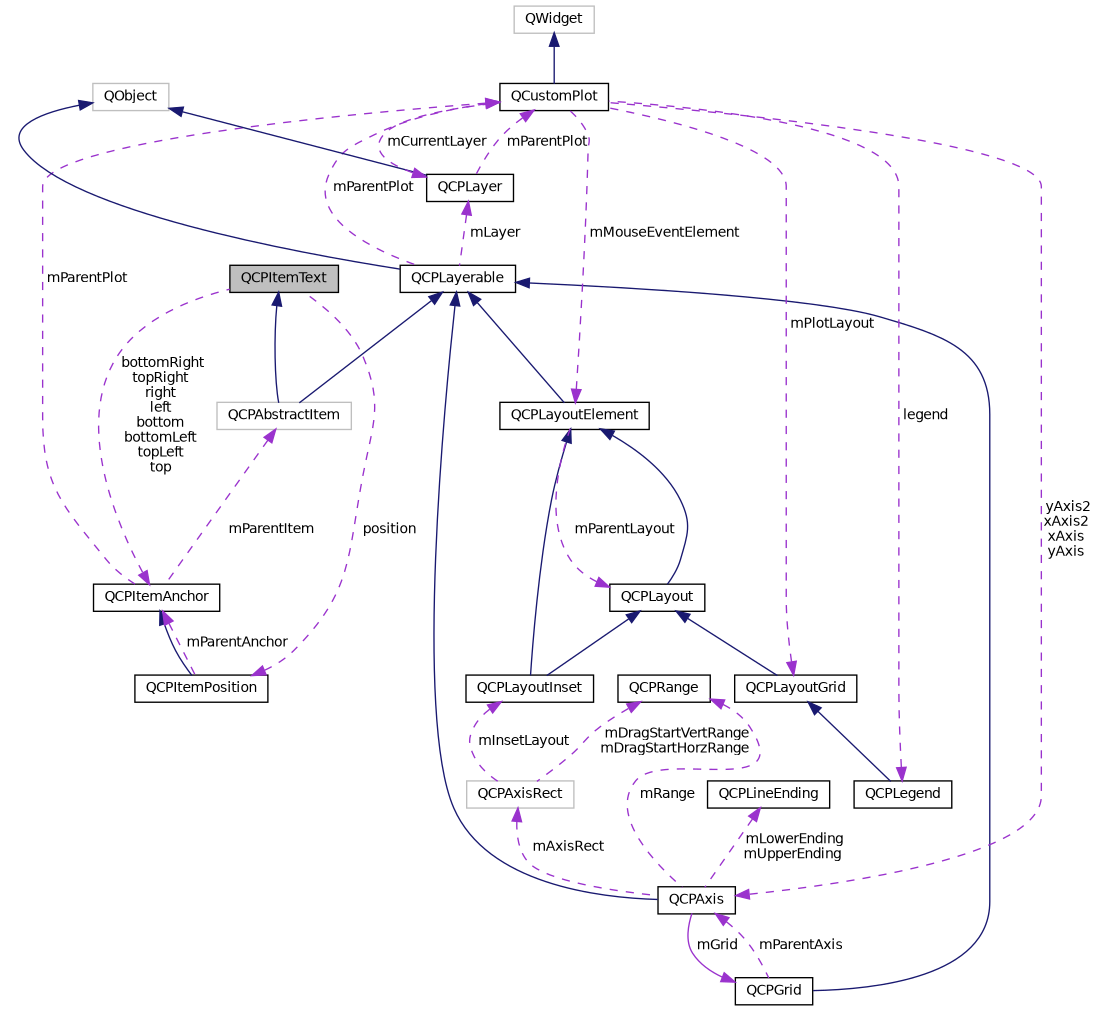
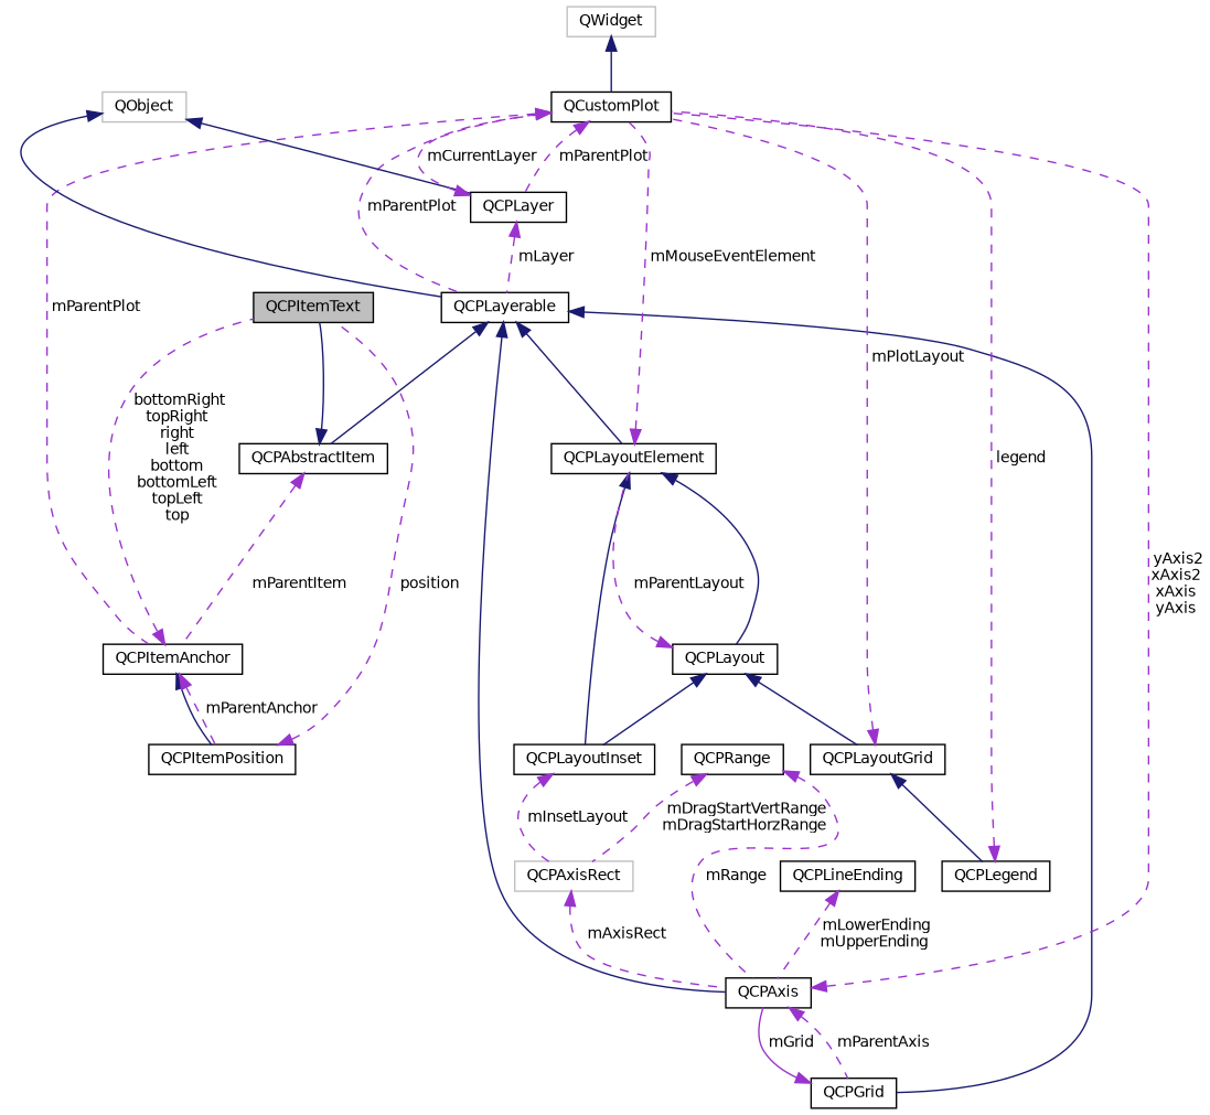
  digraph {
    node [color=black fillcolor=white fontname=Helvetica fontsize=10 shape=record style=filled]
    edge [color=darkorchid3 dir=back fontname=Helvetica fontsize=10 labelfontname=Helvetica labelfontsize=10 style=dashed]
    n1 [fillcolor=grey75 fontcolor=black height=0.2 label=QCPItemText width=0.4]
-   n2 [color=grey75 height=0.2 label=QCPAbstractItem width=0.4]
+   n2 [height=0.2 label=QCPAbstractItem width=0.4]
    n3 [height=0.2 label=QCPItemAnchor width=0.4]
    n4 [height=0.2 label=QCPItemPosition width=0.4]
    n5 [height=0.2 label=QCPLayerable width=0.4]
    n6 [height=0.2 label=QCPLayoutElement width=0.4]
    n7 [height=0.2 label=QCPAxis width=0.4]
    n8 [height=0.2 label=QCPGrid width=0.4]
    n9 [height=0.2 label=QCustomPlot width=0.4]
    n10 [height=0.2 label=QCPLayout width=0.4]
    n11 [height=0.2 label=QCPLayoutInset width=0.4]
    n12 [color=grey75 height=0.2 label=QObject width=0.4]
    n13 [height=0.2 label=QCPLayer width=0.4]
    n14 [color=grey75 height=0.2 label=QWidget width=0.4]
    n15 [height=0.2 label=QCPLayoutGrid width=0.4]
    n16 [height=0.2 label=QCPLegend width=0.4]
    n17 [color=grey75 height=0.2 label=QCPAxisRect width=0.4]
    n18 [height=0.2 label=QCPRange width=0.4]
    n19 [height=0.2 label=QCPLineEnding width=0.4]
-   n1 -> n2 [color=midnightblue style=solid]
+   n2 -> n1 [color=midnightblue style=solid]
    n2 -> n3 [label=" mParentItem"]
    n3 -> n1 [label=" bottomRight\ntopRight\nright\nleft\nbottom\nbottomLeft\ntopLeft\ntop"]
    n3 -> n4 [color=midnightblue style=solid]
    n3 -> n4 [label=" mParentAnchor"]
    n4 -> n1 [label=" position"]
    n5 -> n2 [color=midnightblue style=solid]
    n5 -> n6 [color=midnightblue style=solid]
    n5 -> n7 [color=midnightblue style=solid]
    n5 -> n8 [color=midnightblue style=solid]
    n6 -> n9 [label=" mMouseEventElement"]
    n6 -> n10 [color=midnightblue style=solid]
    n6 -> n11 [color=midnightblue style=solid]
    n7 -> n8 [label=" mParentAxis"]
    n7 -> n9 [label=" yAxis2\nxAxis2\nxAxis\nyAxis"]
    n8 -> n7 [label=" mGrid" style=solid]
    n9 -> n3 [label=" mParentPlot"]
    n9 -> n5 [label=" mParentPlot"]
    n9 -> n13 [label=" mParentPlot"]
    n10 -> n6 [label=" mParentLayout"]
    n10 -> n11 [color=midnightblue style=solid]
    n10 -> n15 [color=midnightblue style=solid]
    n11 -> n17 [label=" mInsetLayout"]
    n12 -> n5 [color=midnightblue style=solid]
    n12 -> n13 [color=midnightblue style=solid]
    n13 -> n5 [label=" mLayer"]
    n13 -> n9 [label=" mCurrentLayer"]
    n14 -> n9 [color=midnightblue style=solid]
    n15 -> n9 [label=" mPlotLayout"]
    n15 -> n16 [color=midnightblue style=solid]
    n16 -> n9 [label=" legend"]
    n17 -> n7 [label=" mAxisRect"]
    n18 -> n7 [label=" mRange"]
    n18 -> n17 [label=" mDragStartVertRange\nmDragStartHorzRange"]
    n19 -> n7 [label=" mLowerEnding\nmUpperEnding"]
  }
